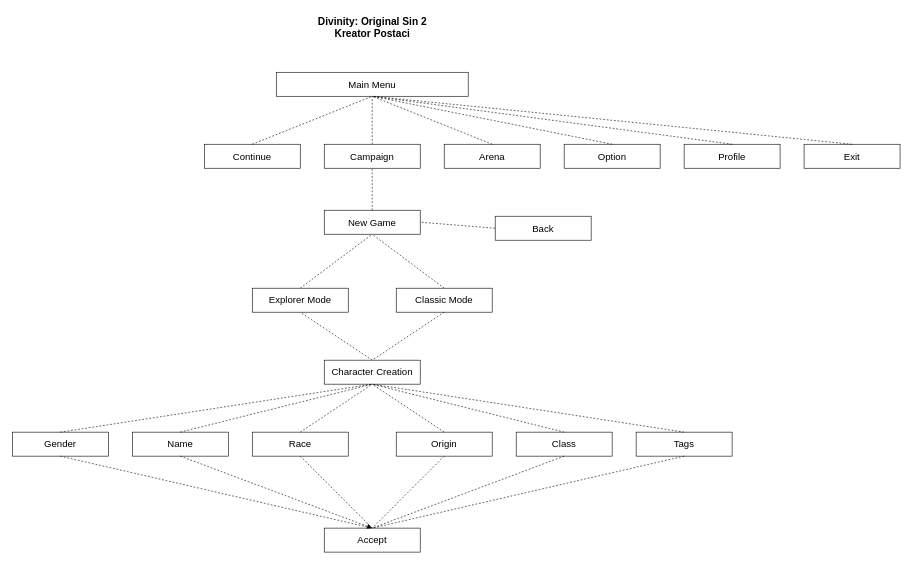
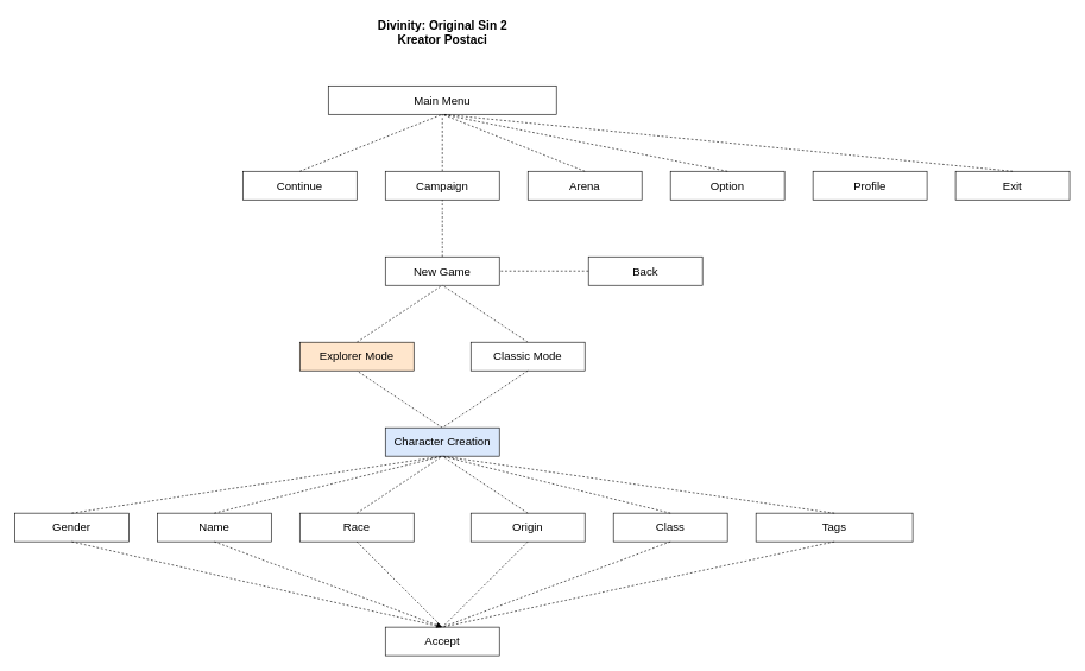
  <mxCell id="0" style=";html=1;" />
  <mxCell id="1" style=";html=1;" parent="0" />
  <mxCell id="2" value="&lt;font style=&quot;font-size: 16px&quot;&gt;Main Menu&lt;/font&gt;" style="rounded=0;whiteSpace=wrap;html=1;" vertex="1" parent="1"><mxGeometry x="460" y="120" width="320" height="40" as="geometry" /></mxCell>
  <mxCell id="3" value="" style="endArrow=none;dashed=1;html=1;exitX=0.5;exitY=0;exitDx=0;exitDy=0;" edge="1" parent="1" source="4"><mxGeometry width="50" height="50" relative="1" as="geometry"><mxPoint x="620" y="210" as="sourcePoint" /><mxPoint x="620" y="160" as="targetPoint" /></mxGeometry></mxCell>
  <mxCell id="4" value="&lt;font style=&quot;font-size: 16px&quot;&gt;Campaign&lt;/font&gt;" style="rounded=0;whiteSpace=wrap;html=1;" vertex="1" parent="1"><mxGeometry x="540" y="240" width="160" height="40" as="geometry" /></mxCell>
- <mxCell id="5" value="&lt;font style=&quot;font-size: 16px&quot;&gt;New Game&lt;/font&gt;" style="rounded=0;whiteSpace=wrap;html=1;" vertex="1" parent="1"><mxGeometry x="540" y="350" width="160" height="40" as="geometry" /></mxCell>
+ <mxCell id="5" value="&lt;font style=&quot;font-size: 16px&quot;&gt;New Game&lt;/font&gt;" style="rounded=0;whiteSpace=wrap;html=1;" vertex="1" parent="1"><mxGeometry x="540" y="360" width="160" height="40" as="geometry" /></mxCell>
  <mxCell id="6" value="" style="endArrow=none;dashed=1;html=1;entryX=0.5;entryY=1;entryDx=0;entryDy=0;exitX=0.5;exitY=0;exitDx=0;exitDy=0;" edge="1" parent="1" source="5" target="4"><mxGeometry width="50" height="50" relative="1" as="geometry"><mxPoint x="460" y="470" as="sourcePoint" /><mxPoint x="510" y="420" as="targetPoint" /></mxGeometry></mxCell>
  <mxCell id="7" value="" style="endArrow=none;dashed=1;html=1;entryX=0.5;entryY=1;entryDx=0;entryDy=0;" edge="1" parent="1" target="5"><mxGeometry width="50" height="50" relative="1" as="geometry"><mxPoint x="500" y="480" as="sourcePoint" /><mxPoint x="510" y="420" as="targetPoint" /></mxGeometry></mxCell>
  <mxCell id="8" value="" style="endArrow=none;dashed=1;html=1;entryX=0.5;entryY=1;entryDx=0;entryDy=0;exitX=0.5;exitY=0;exitDx=0;exitDy=0;" edge="1" parent="1" source="10" target="5"><mxGeometry width="50" height="50" relative="1" as="geometry"><mxPoint x="700" y="480" as="sourcePoint" /><mxPoint x="510" y="490" as="targetPoint" /></mxGeometry></mxCell>
- <mxCell id="9" value="&lt;font style=&quot;font-size: 16px&quot;&gt;Explorer Mode&lt;/font&gt;" style="rounded=0;whiteSpace=wrap;html=1;" vertex="1" parent="1"><mxGeometry x="420" y="480" width="160" height="40" as="geometry" /></mxCell>
+ <mxCell id="9" value="&lt;font style=&quot;font-size: 16px&quot;&gt;Explorer Mode&lt;/font&gt;" style="rounded=0;whiteSpace=wrap;html=1;fillColor=#ffe6cc;" vertex="1" parent="1"><mxGeometry x="420" y="480" width="160" height="40" as="geometry" /></mxCell>
  <mxCell id="10" value="&lt;font style=&quot;font-size: 16px&quot;&gt;Classic Mode&lt;/font&gt;" style="rounded=0;whiteSpace=wrap;html=1;" vertex="1" parent="1"><mxGeometry x="660" y="480" width="160" height="40" as="geometry" /></mxCell>
  <mxCell id="11" value="&lt;font style=&quot;font-size: 16px&quot;&gt;Back&lt;/font&gt;" style="rounded=0;whiteSpace=wrap;html=1;" vertex="1" parent="1"><mxGeometry x="825" y="360" width="160" height="40" as="geometry" /></mxCell>
  <mxCell id="12" value="" style="endArrow=none;dashed=1;html=1;entryX=1;entryY=0.5;entryDx=0;entryDy=0;exitX=0;exitY=0.5;exitDx=0;exitDy=0;" edge="1" parent="1" source="11" target="5"><mxGeometry width="50" height="50" relative="1" as="geometry"><mxPoint x="420" y="590" as="sourcePoint" /><mxPoint x="470" y="540" as="targetPoint" /></mxGeometry></mxCell>
  <mxCell id="13" value="" style="endArrow=none;dashed=1;html=1;entryX=0.5;entryY=1;entryDx=0;entryDy=0;" edge="1" parent="1" target="9"><mxGeometry width="50" height="50" relative="1" as="geometry"><mxPoint x="620" y="600" as="sourcePoint" /><mxPoint x="470" y="540" as="targetPoint" /></mxGeometry></mxCell>
  <mxCell id="14" value="" style="endArrow=none;dashed=1;html=1;exitX=0.5;exitY=1;exitDx=0;exitDy=0;" edge="1" parent="1" source="10"><mxGeometry width="50" height="50" relative="1" as="geometry"><mxPoint x="420" y="670" as="sourcePoint" /><mxPoint x="620" y="600" as="targetPoint" /></mxGeometry></mxCell>
- <mxCell id="15" value="&lt;font style=&quot;font-size: 16px&quot;&gt;Character Creation&lt;/font&gt;" style="rounded=0;whiteSpace=wrap;html=1;" vertex="1" parent="1"><mxGeometry x="540" y="600" width="160" height="40" as="geometry" /></mxCell>
+ <mxCell id="15" value="&lt;font style=&quot;font-size: 16px&quot;&gt;Character Creation&lt;/font&gt;" style="rounded=0;whiteSpace=wrap;html=1;fillColor=#dae8fc;" vertex="1" parent="1"><mxGeometry x="540" y="600" width="160" height="40" as="geometry" /></mxCell>
  <mxCell id="16" value="&lt;font style=&quot;font-size: 16px&quot;&gt;Race&lt;/font&gt;" style="rounded=0;whiteSpace=wrap;html=1;" vertex="1" parent="1"><mxGeometry x="420" y="720" width="160" height="40" as="geometry" /></mxCell>
  <mxCell id="17" value="&lt;font style=&quot;font-size: 16px&quot;&gt;Name&lt;/font&gt;" style="rounded=0;whiteSpace=wrap;html=1;" vertex="1" parent="1"><mxGeometry x="220" y="720" width="160" height="40" as="geometry" /></mxCell>
  <mxCell id="18" value="&lt;font style=&quot;font-size: 16px&quot;&gt;Gender&lt;/font&gt;" style="rounded=0;whiteSpace=wrap;html=1;" vertex="1" parent="1"><mxGeometry x="20" y="720" width="160" height="40" as="geometry" /></mxCell>
  <mxCell id="19" value="&lt;font style=&quot;font-size: 16px&quot;&gt;Origin&lt;/font&gt;" style="rounded=0;whiteSpace=wrap;html=1;" vertex="1" parent="1"><mxGeometry x="660" y="720" width="160" height="40" as="geometry" /></mxCell>
  <mxCell id="20" value="&lt;font style=&quot;font-size: 16px&quot;&gt;Class&lt;/font&gt;" style="rounded=0;whiteSpace=wrap;html=1;" vertex="1" parent="1"><mxGeometry x="860" y="720" width="160" height="40" as="geometry" /></mxCell>
- <mxCell id="21" value="&lt;font style=&quot;font-size: 16px&quot;&gt;Tags&lt;/font&gt;" style="rounded=0;whiteSpace=wrap;html=1;" vertex="1" parent="1"><mxGeometry x="1060" y="720" width="160" height="40" as="geometry" /></mxCell>
+ <mxCell id="21" value="&lt;font style=&quot;font-size: 16px&quot;&gt;Tags&lt;/font&gt;" style="rounded=0;whiteSpace=wrap;html=1;" vertex="1" parent="1"><mxGeometry x="1060" y="720" width="220" height="40" as="geometry" /></mxCell>
  <mxCell id="22" value="" style="endArrow=none;dashed=1;html=1;entryX=0.5;entryY=1;entryDx=0;entryDy=0;exitX=0.5;exitY=0;exitDx=0;exitDy=0;" edge="1" parent="1" source="18" target="15"><mxGeometry width="50" height="50" relative="1" as="geometry"><mxPoint x="60" y="830" as="sourcePoint" /><mxPoint x="110" y="780" as="targetPoint" /></mxGeometry></mxCell>
  <mxCell id="23" value="" style="endArrow=none;dashed=1;html=1;entryX=0.5;entryY=1;entryDx=0;entryDy=0;exitX=0.5;exitY=0;exitDx=0;exitDy=0;" edge="1" parent="1" source="17" target="15"><mxGeometry width="50" height="50" relative="1" as="geometry"><mxPoint x="60" y="900" as="sourcePoint" /><mxPoint x="110" y="850" as="targetPoint" /></mxGeometry></mxCell>
  <mxCell id="24" value="" style="endArrow=none;dashed=1;html=1;entryX=0.5;entryY=1;entryDx=0;entryDy=0;exitX=0.5;exitY=0;exitDx=0;exitDy=0;" edge="1" parent="1" source="16" target="15"><mxGeometry width="50" height="50" relative="1" as="geometry"><mxPoint x="60" y="970" as="sourcePoint" /><mxPoint x="110" y="920" as="targetPoint" /></mxGeometry></mxCell>
  <mxCell id="25" value="" style="endArrow=none;dashed=1;html=1;entryX=0.5;entryY=1;entryDx=0;entryDy=0;exitX=0.5;exitY=0;exitDx=0;exitDy=0;" edge="1" parent="1" source="19" target="15"><mxGeometry width="50" height="50" relative="1" as="geometry"><mxPoint x="60" y="1040" as="sourcePoint" /><mxPoint x="110" y="990" as="targetPoint" /></mxGeometry></mxCell>
  <mxCell id="26" value="" style="endArrow=none;dashed=1;html=1;entryX=0.5;entryY=1;entryDx=0;entryDy=0;exitX=0.5;exitY=0;exitDx=0;exitDy=0;" edge="1" parent="1" source="20" target="15"><mxGeometry width="50" height="50" relative="1" as="geometry"><mxPoint x="-60" y="830" as="sourcePoint" /><mxPoint x="-10" y="780" as="targetPoint" /></mxGeometry></mxCell>
  <mxCell id="27" value="" style="endArrow=none;dashed=1;html=1;entryX=0.5;entryY=1;entryDx=0;entryDy=0;exitX=0.5;exitY=0;exitDx=0;exitDy=0;" edge="1" parent="1" source="21" target="15"><mxGeometry width="50" height="50" relative="1" as="geometry"><mxPoint x="-60" y="900" as="sourcePoint" /><mxPoint x="-10" y="850" as="targetPoint" /></mxGeometry></mxCell>
  <mxCell id="28" value="&lt;font style=&quot;font-size: 16px&quot;&gt;Accept&lt;/font&gt;" style="rounded=0;whiteSpace=wrap;html=1;" vertex="1" parent="1"><mxGeometry x="540" y="880" width="160" height="40" as="geometry" /></mxCell>
  <mxCell id="29" value="" style="endArrow=none;dashed=1;html=1;entryX=0.5;entryY=0;entryDx=0;entryDy=0;exitX=0.5;exitY=1;exitDx=0;exitDy=0;" edge="1" parent="1" source="21" target="28"><mxGeometry width="50" height="50" relative="1" as="geometry"><mxPoint x="1140" y="840" as="sourcePoint" /><mxPoint x="620" y="760" as="targetPoint" /></mxGeometry></mxCell>
  <mxCell id="30" value="" style="endArrow=none;dashed=1;html=1;entryX=0.5;entryY=0;entryDx=0;entryDy=0;exitX=0.5;exitY=1;exitDx=0;exitDy=0;" edge="1" parent="1" source="20" target="28"><mxGeometry width="50" height="50" relative="1" as="geometry"><mxPoint x="940" y="840" as="sourcePoint" /><mxPoint x="620" y="760" as="targetPoint" /></mxGeometry></mxCell>
  <mxCell id="31" value="" style="endArrow=none;dashed=1;html=1;entryX=0.5;entryY=0;entryDx=0;entryDy=0;exitX=0.5;exitY=1;exitDx=0;exitDy=0;" edge="1" parent="1" source="19" target="28"><mxGeometry width="50" height="50" relative="1" as="geometry"><mxPoint x="740" y="840" as="sourcePoint" /><mxPoint x="620" y="760" as="targetPoint" /></mxGeometry></mxCell>
  <mxCell id="32" value="" style="endArrow=none;dashed=1;html=1;entryX=0.5;entryY=0;entryDx=0;entryDy=0;exitX=0.5;exitY=1;exitDx=0;exitDy=0;" edge="1" parent="1" source="16" target="28"><mxGeometry width="50" height="50" relative="1" as="geometry"><mxPoint x="500" y="840" as="sourcePoint" /><mxPoint x="620" y="760" as="targetPoint" /></mxGeometry></mxCell>
  <mxCell id="33" value="" style="endArrow=block;dashed=1;html=1;entryX=0.5;entryY=0;entryDx=0;entryDy=0;exitX=0.5;exitY=1;exitDx=0;exitDy=0;" edge="1" parent="1" source="17" target="28"><mxGeometry width="50" height="50" relative="1" as="geometry"><mxPoint x="300" y="840" as="sourcePoint" /><mxPoint x="620" y="760" as="targetPoint" /></mxGeometry></mxCell>
  <mxCell id="34" value="" style="endArrow=none;dashed=1;html=1;entryX=0.5;entryY=0;entryDx=0;entryDy=0;exitX=0.5;exitY=1;exitDx=0;exitDy=0;" edge="1" parent="1" source="18" target="28"><mxGeometry width="50" height="50" relative="1" as="geometry"><mxPoint x="100" y="840" as="sourcePoint" /><mxPoint x="620" y="760" as="targetPoint" /></mxGeometry></mxCell>
  <mxCell id="35" value="&lt;b&gt;&lt;font style=&quot;font-size: 17px&quot;&gt;Divinity: Original Sin 2&lt;br&gt;Kreator Postaci&lt;br&gt;&lt;/font&gt;&lt;/b&gt;" style="text;html=1;align=center;" vertex="1" parent="1"><mxGeometry x="460" y="20" width="320" height="60" as="geometry" /></mxCell>
  <mxCell id="36" value="&lt;font style=&quot;font-size: 16px&quot;&gt;Continue&lt;/font&gt;" style="rounded=0;whiteSpace=wrap;html=1;" vertex="1" parent="1"><mxGeometry x="340" y="240" width="160" height="40" as="geometry" /></mxCell>
  <mxCell id="37" value="&lt;font style=&quot;font-size: 16px&quot;&gt;Arena&lt;/font&gt;" style="rounded=0;whiteSpace=wrap;html=1;" vertex="1" parent="1"><mxGeometry x="740" y="240" width="160" height="40" as="geometry" /></mxCell>
  <mxCell id="38" value="&lt;font style=&quot;font-size: 16px&quot;&gt;Option&lt;br&gt;&lt;/font&gt;" style="rounded=0;whiteSpace=wrap;html=1;" vertex="1" parent="1"><mxGeometry x="940" y="240" width="160" height="40" as="geometry" /></mxCell>
  <mxCell id="39" value="" style="endArrow=none;dashed=1;html=1;entryX=0.5;entryY=1;entryDx=0;entryDy=0;exitX=0.5;exitY=0;exitDx=0;exitDy=0;" edge="1" parent="1" source="36" target="2"><mxGeometry width="50" height="50" relative="1" as="geometry"><mxPoint x="20" y="990" as="sourcePoint" /><mxPoint x="620" y="143.333" as="targetPoint" /></mxGeometry></mxCell>
  <mxCell id="40" value="" style="endArrow=none;dashed=1;html=1;entryX=0.5;entryY=1;entryDx=0;entryDy=0;exitX=0.5;exitY=0;exitDx=0;exitDy=0;" edge="1" parent="1" source="37" target="2"><mxGeometry width="50" height="50" relative="1" as="geometry"><mxPoint x="20" y="990" as="sourcePoint" /><mxPoint x="70" y="940" as="targetPoint" /></mxGeometry></mxCell>
  <mxCell id="41" value="" style="endArrow=none;dashed=1;html=1;entryX=0.5;entryY=1;entryDx=0;entryDy=0;exitX=0.5;exitY=0;exitDx=0;exitDy=0;" edge="1" parent="1" source="38" target="2"><mxGeometry width="50" height="50" relative="1" as="geometry"><mxPoint x="20" y="990" as="sourcePoint" /><mxPoint x="70" y="940" as="targetPoint" /></mxGeometry></mxCell>
  <mxCell id="42" value="&lt;font style=&quot;font-size: 16px&quot;&gt;Profile&lt;br&gt;&lt;/font&gt;" style="rounded=0;whiteSpace=wrap;html=1;" vertex="1" parent="1"><mxGeometry x="1140" y="240" width="160" height="40" as="geometry" /></mxCell>
  <mxCell id="43" value="&lt;font style=&quot;font-size: 16px&quot;&gt;Exit&lt;br&gt;&lt;/font&gt;" style="rounded=0;whiteSpace=wrap;html=1;" vertex="1" parent="1"><mxGeometry x="1340" y="240" width="160" height="40" as="geometry" /></mxCell>
- <mxCell id="44" value="" style="endArrow=none;dashed=1;html=1;entryX=0.5;entryY=1;entryDx=0;entryDy=0;exitX=0.5;exitY=0;exitDx=0;exitDy=0;" edge="1" parent="1" source="42" target="2"><mxGeometry width="50" height="50" relative="1" as="geometry"><mxPoint x="1220" y="95.294" as="sourcePoint" /><mxPoint x="510" y="940" as="targetPoint" /></mxGeometry></mxCell>
  <mxCell id="45" value="" style="endArrow=none;dashed=1;html=1;exitX=0.5;exitY=0;exitDx=0;exitDy=0;" edge="1" parent="1" source="43"><mxGeometry width="50" height="50" relative="1" as="geometry"><mxPoint x="460" y="1060" as="sourcePoint" /><mxPoint x="620" y="160" as="targetPoint" /></mxGeometry></mxCell>
